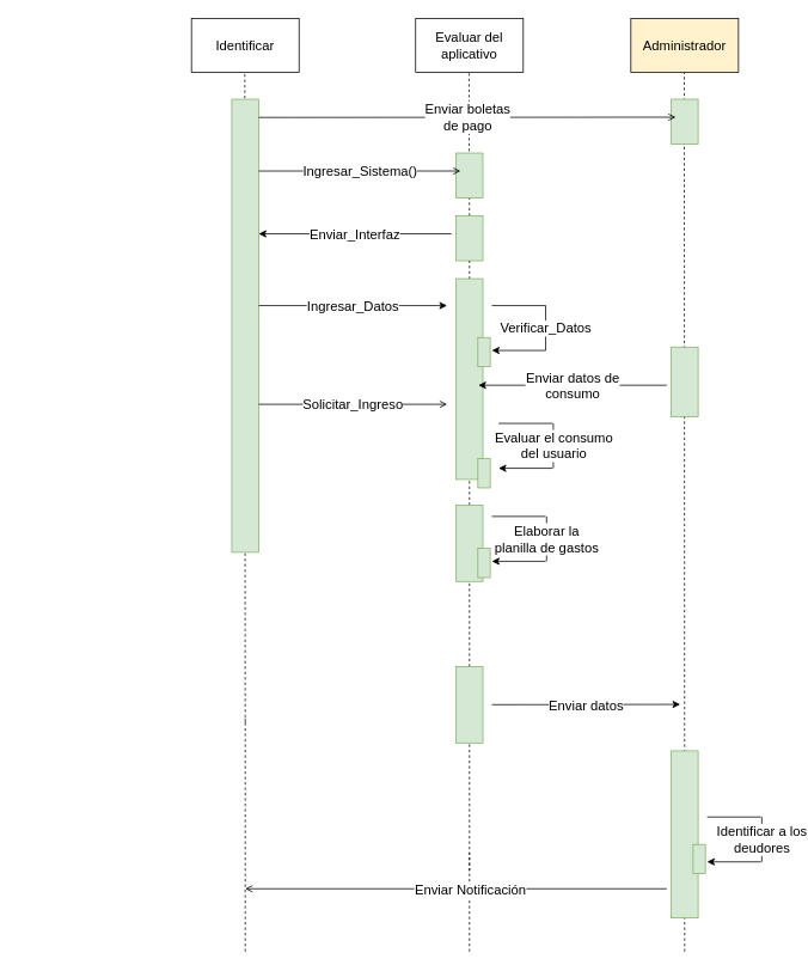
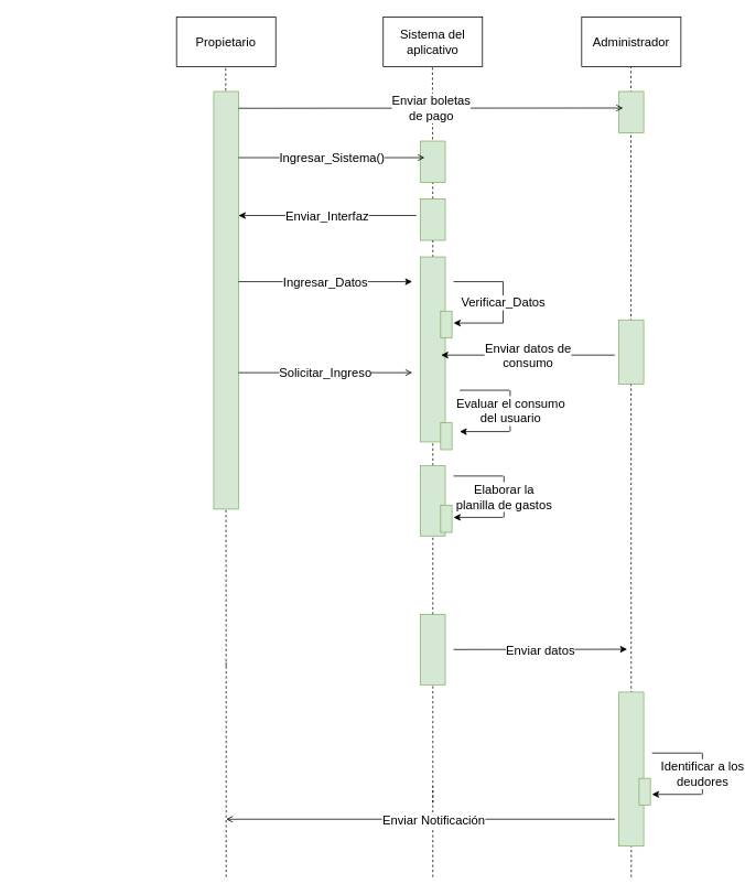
  <mxCell id="0" />
  <mxCell id="1" parent="0" />
  <mxCell id="2" value="" style="endArrow=none;dashed=1;html=1;startArrow=none;" parent="1" edge="1"><mxGeometry width="50" height="50" relative="1" as="geometry"><mxPoint x="272.962" y="805" as="sourcePoint" /><mxPoint x="272.5" y="80" as="targetPoint" /></mxGeometry></mxCell>
  <mxCell id="3" value="" style="rounded=0;whiteSpace=wrap;html=1;rotation=90;fillColor=#d5e8d4;strokeColor=#82b366;" parent="1" vertex="1"><mxGeometry x="20.5" y="347.5" width="505" height="30" as="geometry" /></mxCell>
- <mxCell id="4" value="&lt;font style=&quot;font-size: 15px&quot;&gt;Identificar&lt;/font&gt;" style="rounded=0;whiteSpace=wrap;html=1;" vertex="1" parent="1"><mxGeometry x="213" y="20" width="120" height="60" as="geometry" /></mxCell>
+ <mxCell id="4" value="&lt;font style=&quot;font-size: 15px&quot;&gt;Propietario&lt;/font&gt;" style="rounded=0;whiteSpace=wrap;html=1;" vertex="1" parent="1"><mxGeometry x="213" y="20" width="120" height="60" as="geometry" /></mxCell>
  <mxCell id="5" value="" style="endArrow=none;dashed=1;html=1;startArrow=none;" edge="1" parent="1" source="11"><mxGeometry width="50" height="50" relative="1" as="geometry"><mxPoint x="523" y="410" as="sourcePoint" /><mxPoint x="522.5" y="80" as="targetPoint" /></mxGeometry></mxCell>
- <mxCell id="6" value="&lt;font style=&quot;font-size: 15px&quot;&gt;Evaluar del &lt;br&gt;aplicativo&lt;/font&gt;" style="rounded=0;whiteSpace=wrap;html=1;" vertex="1" parent="1"><mxGeometry x="463" y="20" width="120" height="60" as="geometry" /></mxCell>
+ <mxCell id="6" value="&lt;font style=&quot;font-size: 15px&quot;&gt;Sistema del &lt;br&gt;aplicativo&lt;/font&gt;" style="rounded=0;whiteSpace=wrap;html=1;" vertex="1" parent="1"><mxGeometry x="463" y="20" width="120" height="60" as="geometry" /></mxCell>
  <mxCell id="7" value="" style="endArrow=none;dashed=1;html=1;" edge="1" parent="1"><mxGeometry width="50" height="50" relative="1" as="geometry"><mxPoint x="763" y="1060" as="sourcePoint" /><mxPoint x="762.5" y="80" as="targetPoint" /></mxGeometry></mxCell>
- <mxCell id="8" value="&lt;font style=&quot;font-size: 15px&quot;&gt;Administrador&lt;/font&gt;" style="rounded=0;whiteSpace=wrap;html=1;fillColor=#fff2cc;" vertex="1" parent="1"><mxGeometry x="703" y="20" width="120" height="60" as="geometry" /></mxCell>
+ <mxCell id="8" value="&lt;font style=&quot;font-size: 15px&quot;&gt;Administrador&lt;/font&gt;" style="rounded=0;whiteSpace=wrap;html=1;" vertex="1" parent="1"><mxGeometry x="703" y="20" width="120" height="60" as="geometry" /></mxCell>
  <mxCell id="9" value="&lt;font style=&quot;font-size: 15px&quot;&gt;Enviar_Interfaz&lt;/font&gt;" style="endArrow=classic;html=1;jumpSize=6;" edge="1" parent="1"><mxGeometry width="50" height="50" relative="1" as="geometry"><mxPoint x="503" y="260" as="sourcePoint" /><mxPoint x="288" y="260" as="targetPoint" /></mxGeometry></mxCell>
  <mxCell id="10" value="&lt;font style=&quot;font-size: 15px&quot;&gt;Ingresar_Datos&lt;br&gt;&lt;/font&gt;" style="endArrow=classic;html=1;jumpSize=6;" edge="1" parent="1"><mxGeometry width="50" height="50" relative="1" as="geometry"><mxPoint x="288" y="340" as="sourcePoint" /><mxPoint x="498" y="340" as="targetPoint" /></mxGeometry></mxCell>
  <mxCell id="11" value="" style="rounded=0;whiteSpace=wrap;html=1;rotation=90;fillColor=#d5e8d4;strokeColor=#82b366;" vertex="1" parent="1"><mxGeometry x="498" y="250" width="50" height="30" as="geometry" /></mxCell>
  <mxCell id="12" value="" style="endArrow=none;dashed=1;html=1;startArrow=none;" edge="1" parent="1" source="21" target="11"><mxGeometry width="50" height="50" relative="1" as="geometry"><mxPoint x="523" y="650" as="sourcePoint" /><mxPoint x="522.5" y="80" as="targetPoint" /></mxGeometry></mxCell>
  <mxCell id="13" value="" style="rounded=0;whiteSpace=wrap;html=1;rotation=90;fillColor=#d5e8d4;strokeColor=#82b366;" vertex="1" parent="1"><mxGeometry x="411.13" y="406.88" width="223.75" height="30" as="geometry" /></mxCell>
  <mxCell id="14" value="" style="endArrow=none;html=1;strokeWidth=1;" edge="1" parent="1"><mxGeometry width="50" height="50" relative="1" as="geometry"><mxPoint x="548" y="340" as="sourcePoint" /><mxPoint x="608" y="340" as="targetPoint" /></mxGeometry></mxCell>
  <mxCell id="15" value="" style="endArrow=classic;html=1;strokeWidth=1;endFill=1;" edge="1" parent="1"><mxGeometry width="50" height="50" relative="1" as="geometry"><mxPoint x="608" y="390" as="sourcePoint" /><mxPoint x="548" y="390" as="targetPoint" /></mxGeometry></mxCell>
  <mxCell id="16" value="&lt;font style=&quot;font-size: 15px&quot;&gt;Verificar_Datos&lt;/font&gt;" style="endArrow=none;html=1;strokeWidth=1;" edge="1" parent="1"><mxGeometry width="50" height="50" relative="1" as="geometry"><mxPoint x="608" y="340" as="sourcePoint" /><mxPoint x="608" y="390" as="targetPoint" /></mxGeometry></mxCell>
  <mxCell id="17" value="&lt;font style=&quot;font-size: 15px&quot;&gt;Solicitar_Ingreso&lt;br&gt;&lt;/font&gt;" style="endArrow=open;html=1;jumpSize=6;endFill=0;" edge="1" parent="1"><mxGeometry width="50" height="50" relative="1" as="geometry"><mxPoint x="288" y="450" as="sourcePoint" /><mxPoint x="498" y="450" as="targetPoint" /></mxGeometry></mxCell>
  <mxCell id="18" value="" style="endArrow=none;html=1;strokeWidth=1;" edge="1" parent="1"><mxGeometry width="50" height="50" relative="1" as="geometry"><mxPoint x="555.5" y="471.29" as="sourcePoint" /><mxPoint x="615.5" y="471.29" as="targetPoint" /></mxGeometry></mxCell>
  <mxCell id="19" value="" style="endArrow=classic;html=1;strokeWidth=1;endFill=1;" edge="1" parent="1"><mxGeometry width="50" height="50" relative="1" as="geometry"><mxPoint x="615.5" y="521.29" as="sourcePoint" /><mxPoint x="555.5" y="521.29" as="targetPoint" /></mxGeometry></mxCell>
  <mxCell id="20" value="&lt;font style=&quot;font-size: 15px&quot;&gt;Evaluar el consumo &lt;br&gt;del usuario&lt;/font&gt;" style="endArrow=none;html=1;strokeWidth=1;" edge="1" parent="1"><mxGeometry width="50" height="50" relative="1" as="geometry"><mxPoint x="616.5" y="521.29" as="sourcePoint" /><mxPoint x="616.5" y="471.29" as="targetPoint" /></mxGeometry></mxCell>
  <mxCell id="21" value="" style="rounded=0;whiteSpace=wrap;html=1;rotation=90;fillColor=#d5e8d4;strokeColor=#82b366;" vertex="1" parent="1"><mxGeometry x="480.5" y="770" width="85" height="30" as="geometry" /></mxCell>
  <mxCell id="22" value="" style="endArrow=none;dashed=1;html=1;startArrow=none;" edge="1" parent="1" target="21"><mxGeometry width="50" height="50" relative="1" as="geometry"><mxPoint x="523" y="970" as="sourcePoint" /><mxPoint x="523" y="290" as="targetPoint" /></mxGeometry></mxCell>
  <mxCell id="23" value="" style="endArrow=none;html=1;strokeWidth=1;" edge="1" parent="1"><mxGeometry width="50" height="50" relative="1" as="geometry"><mxPoint x="548" y="575" as="sourcePoint" /><mxPoint x="608" y="575" as="targetPoint" /></mxGeometry></mxCell>
  <mxCell id="24" value="" style="endArrow=classic;html=1;strokeWidth=1;endFill=1;" edge="1" parent="1"><mxGeometry width="50" height="50" relative="1" as="geometry"><mxPoint x="608" y="625" as="sourcePoint" /><mxPoint x="548" y="625" as="targetPoint" /></mxGeometry></mxCell>
  <mxCell id="25" value="&lt;span style=&quot;font-size: 15px&quot;&gt;Elaborar la &lt;br&gt;planilla de gastos&lt;/span&gt;" style="endArrow=none;html=1;strokeWidth=1;" edge="1" parent="1"><mxGeometry width="50" height="50" relative="1" as="geometry"><mxPoint x="609" y="625" as="sourcePoint" /><mxPoint x="609" y="575" as="targetPoint" /></mxGeometry></mxCell>
  <mxCell id="26" value="" style="rounded=0;whiteSpace=wrap;html=1;rotation=90;fillColor=#d5e8d4;strokeColor=#82b366;" vertex="1" parent="1"><mxGeometry x="480.5" y="590" width="85" height="30" as="geometry" /></mxCell>
  <mxCell id="27" value="" style="endArrow=none;dashed=1;html=1;" edge="1" parent="1"><mxGeometry width="50" height="50" relative="1" as="geometry"><mxPoint x="273" y="1060" as="sourcePoint" /><mxPoint x="273" y="800" as="targetPoint" /></mxGeometry></mxCell>
  <mxCell id="28" value="" style="endArrow=none;dashed=1;html=1;" edge="1" parent="1"><mxGeometry width="50" height="50" relative="1" as="geometry"><mxPoint x="523" y="1060" as="sourcePoint" /><mxPoint x="523" y="950" as="targetPoint" /></mxGeometry></mxCell>
  <mxCell id="29" value="&lt;span style=&quot;font-size: 15px&quot;&gt;Enviar datos&lt;br&gt;&lt;/span&gt;" style="endArrow=classic;html=1;strokeWidth=1;" edge="1" parent="1"><mxGeometry width="50" height="50" relative="1" as="geometry"><mxPoint x="548" y="784.79" as="sourcePoint" /><mxPoint x="758" y="784.5" as="targetPoint" /></mxGeometry></mxCell>
  <mxCell id="30" value="" style="endArrow=none;html=1;strokeWidth=1;" edge="1" parent="1"><mxGeometry width="50" height="50" relative="1" as="geometry"><mxPoint x="788" y="910" as="sourcePoint" /><mxPoint x="848" y="910" as="targetPoint" /></mxGeometry></mxCell>
  <mxCell id="31" value="" style="endArrow=classic;html=1;strokeWidth=1;endFill=1;" edge="1" parent="1"><mxGeometry width="50" height="50" relative="1" as="geometry"><mxPoint x="848" y="960" as="sourcePoint" /><mxPoint x="788" y="960" as="targetPoint" /></mxGeometry></mxCell>
  <mxCell id="32" value="&lt;font style=&quot;font-size: 15px&quot;&gt;Identificar a los&lt;br&gt;deudores&lt;/font&gt;" style="endArrow=none;html=1;strokeWidth=1;" edge="1" parent="1"><mxGeometry width="50" height="50" relative="1" as="geometry"><mxPoint x="849" y="960" as="sourcePoint" /><mxPoint x="849" y="910" as="targetPoint" /></mxGeometry></mxCell>
  <mxCell id="33" value="" style="rounded=0;whiteSpace=wrap;html=1;rotation=90;fillColor=#d5e8d4;strokeColor=#82b366;" vertex="1" parent="1"><mxGeometry x="669.88" y="914.38" width="186.25" height="30" as="geometry" /></mxCell>
  <mxCell id="34" value="" style="endArrow=open;html=1;strokeWidth=1;endFill=0;" edge="1" parent="1"><mxGeometry width="50" height="50" relative="1" as="geometry"><mxPoint x="743" y="990" as="sourcePoint" /><mxPoint x="273" y="990" as="targetPoint" /></mxGeometry></mxCell>
  <mxCell id="35" value="Enviar Notificación" style="edgeLabel;html=1;align=center;verticalAlign=middle;resizable=0;points=[];fontSize=15;" vertex="1" connectable="0" parent="34"><mxGeometry x="0.36" y="5" relative="1" as="geometry"><mxPoint x="100" y="-5" as="offset" /></mxGeometry></mxCell>
  <mxCell id="36" value="" style="rounded=0;whiteSpace=wrap;html=1;rotation=90;fillColor=#d5e8d4;strokeColor=#82b366;" vertex="1" parent="1"><mxGeometry x="523" y="620" width="32.5" height="13.75" as="geometry" /></mxCell>
  <mxCell id="37" value="" style="rounded=0;whiteSpace=wrap;html=1;rotation=90;fillColor=#d5e8d4;strokeColor=#82b366;" vertex="1" parent="1"><mxGeometry x="523" y="520" width="32.5" height="13.75" as="geometry" /></mxCell>
  <mxCell id="38" value="" style="rounded=0;whiteSpace=wrap;html=1;rotation=90;fillColor=#d5e8d4;strokeColor=#82b366;" vertex="1" parent="1"><mxGeometry x="523" y="385" width="32.5" height="13.75" as="geometry" /></mxCell>
  <mxCell id="39" value="" style="rounded=0;whiteSpace=wrap;html=1;rotation=90;fillColor=#d5e8d4;strokeColor=#82b366;" vertex="1" parent="1"><mxGeometry x="763" y="950" width="32.5" height="13.75" as="geometry" /></mxCell>
  <mxCell id="40" value="" style="rounded=0;whiteSpace=wrap;html=1;rotation=90;fillColor=#d5e8d4;strokeColor=#82b366;" vertex="1" parent="1"><mxGeometry x="724.26" y="410" width="77.5" height="30" as="geometry" /></mxCell>
  <mxCell id="41" value="&lt;font style=&quot;font-size: 15px&quot;&gt;Enviar datos de&lt;br&gt;consumo&lt;br&gt;&lt;/font&gt;" style="endArrow=classic;html=1;jumpSize=6;" edge="1" parent="1"><mxGeometry width="50" height="50" relative="1" as="geometry"><mxPoint x="743" y="428.75" as="sourcePoint" /><mxPoint x="533" y="428.75" as="targetPoint" /></mxGeometry></mxCell>
  <mxCell id="42" value="" style="rounded=0;whiteSpace=wrap;html=1;rotation=90;fillColor=#d5e8d4;strokeColor=#82b366;" vertex="1" parent="1"><mxGeometry x="498" y="180" width="50" height="30" as="geometry" /></mxCell>
  <mxCell id="43" value="" style="rounded=0;whiteSpace=wrap;html=1;rotation=90;fillColor=#d5e8d4;strokeColor=#82b366;" vertex="1" parent="1"><mxGeometry x="738.01" y="120" width="50" height="30" as="geometry" /></mxCell>
  <mxCell id="44" value="&lt;font style=&quot;font-size: 15px&quot;&gt;Enviar boletas&lt;br&gt;de pago&lt;br&gt;&lt;/font&gt;" style="endArrow=open;html=1;strokeWidth=1;endFill=0;" edge="1" parent="1"><mxGeometry width="50" height="50" relative="1" as="geometry"><mxPoint x="288" y="130.29" as="sourcePoint" /><mxPoint x="753" y="130" as="targetPoint" /></mxGeometry></mxCell>
  <mxCell id="45" value="&lt;font style=&quot;font-size: 15px&quot;&gt;Ingresar_Sistema()&lt;/font&gt;" style="endArrow=open;html=1;jumpSize=6;endFill=0;" edge="1" parent="1"><mxGeometry width="50" height="50" relative="1" as="geometry"><mxPoint x="288" y="190" as="sourcePoint" /><mxPoint x="513" y="190" as="targetPoint" /></mxGeometry></mxCell>
